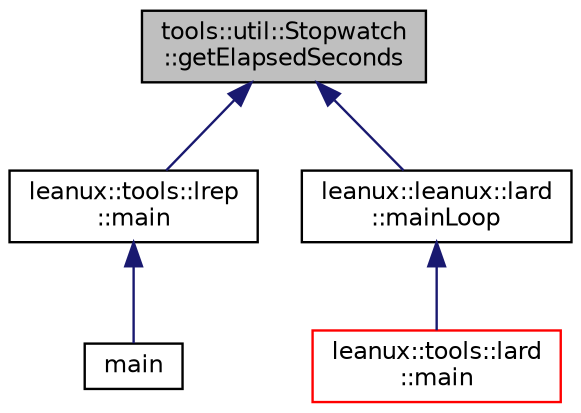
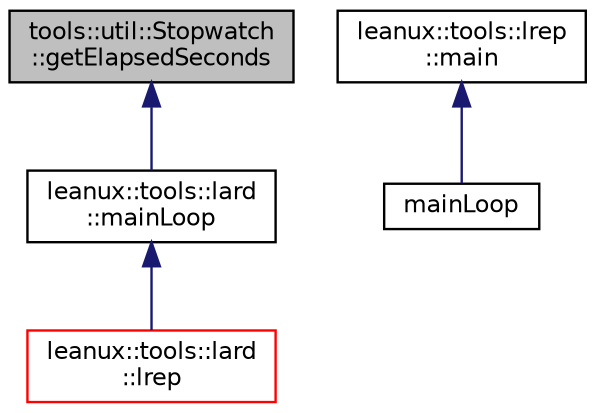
  digraph {
    rankdir=TB
    node [color=black fontname=Helvetica fontsize=10 shape=record]
    edge [color=midnightblue dir=back fontname=Helvetica fontsize=10 labelfontname=Helvetica labelfontsize=10 style=solid]
    n1 [fillcolor=grey75 fontcolor=black height=0.2 label="tools::util::Stopwatch\l::getElapsedSeconds" style=filled width=0.4]
    n2 [height=0.2 label="leanux::tools::lrep\l::main" width=0.4]
-   n3 [height=0.2 label="leanux::leanux::lard\l::mainLoop" width=0.4]
-   n4 [height=0.2 label=main width=0.4]
-   n5 [color=red height=0.2 label="leanux::tools::lard\l::main" width=0.4]
-   n1 -> n2
+   n3 [height=0.2 label="leanux::tools::lard\l::mainLoop" width=0.4]
+   n4 [height=0.2 label=mainLoop width=0.4]
+   n5 [color=red height=0.2 label="leanux::tools::lard\l::lrep" width=0.4]
    n1 -> n3
    n2 -> n4
    n3 -> n5
  }
